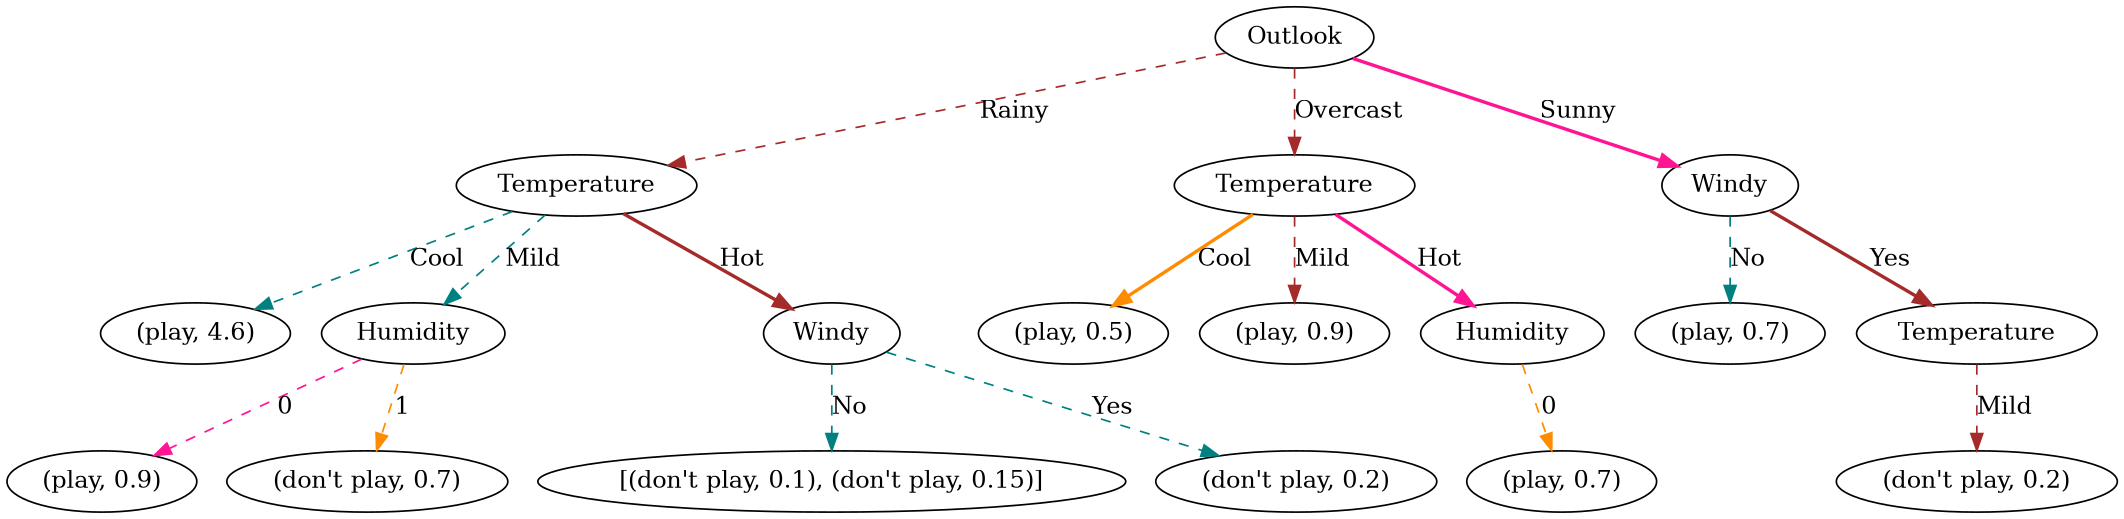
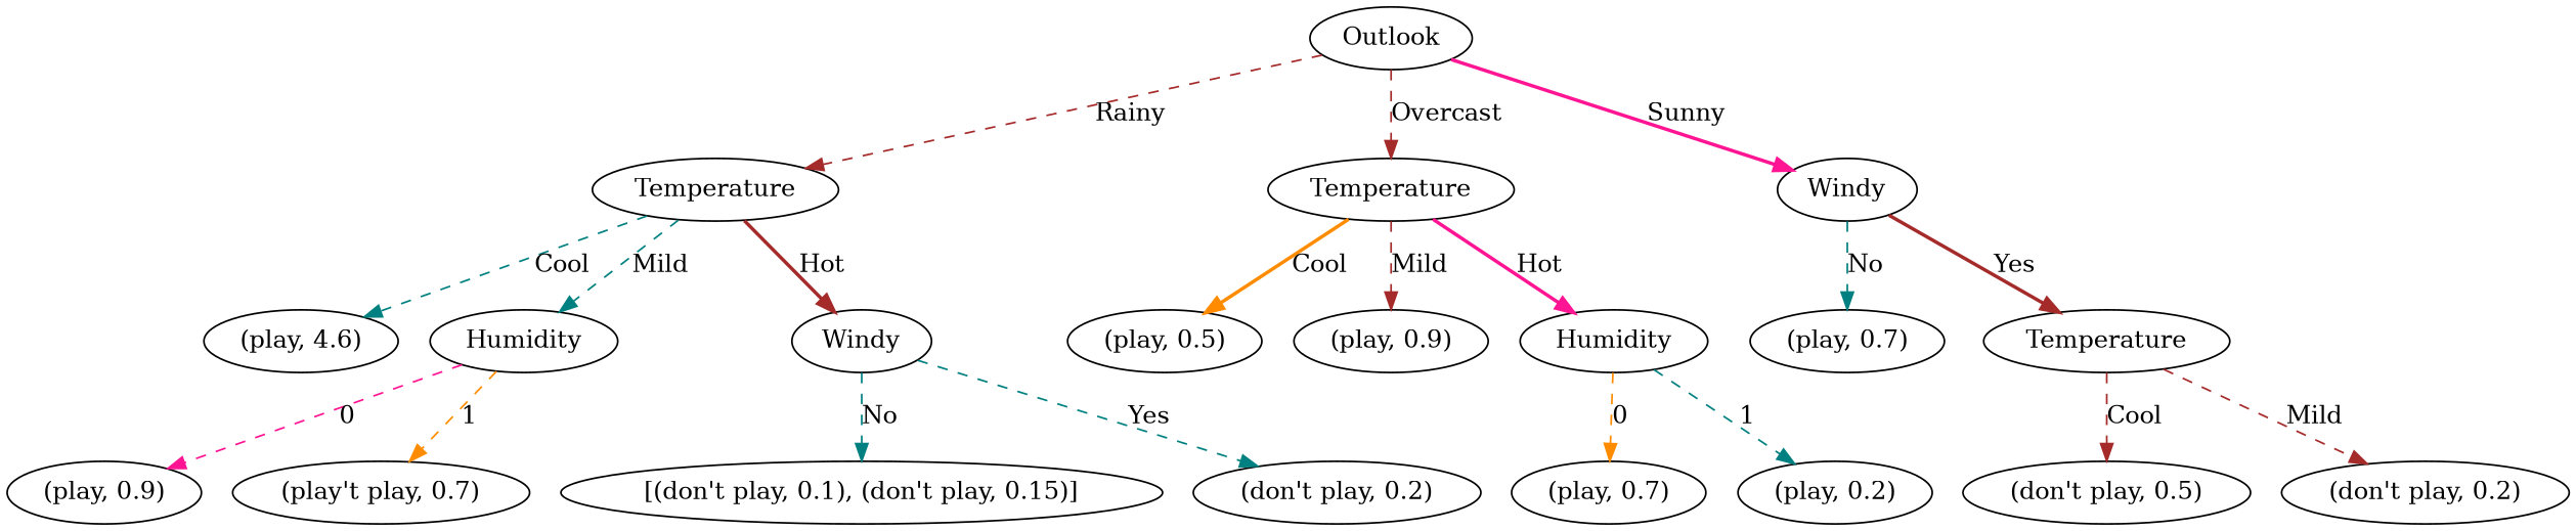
  digraph {
    edge [color=brown style=dashed]
    n1 [label=Outlook]
    n2 [label=Temperature]
    n3 [label=Temperature]
    n4 [label=Windy]
    n5 [label="(play, 4.6)"]
    n6 [label=Humidity]
    n7 [label=Windy]
    n8 [label="(play, 0.5)"]
    n9 [label="(play, 0.9)"]
    n10 [label=Humidity]
    n11 [label="(play, 0.7)"]
    n12 [label=Temperature]
    n13 [label="(play, 0.9)"]
-   n14 [label="(don't play, 0.7)"]
+   n14 [label="(play't play, 0.7)"]
    n15 [label="[(don't play, 0.1), (don't play, 0.15)]"]
    n16 [label="(don't play, 0.2)"]
    n17 [label="(play, 0.7)"]
+   n18 [label="(play, 0.2)"]
+   n19 [label="(don't play, 0.5)"]
    n20 [label="(don't play, 0.2)"]
    n1 -> n2 [label=Rainy]
    n1 -> n3 [label=Overcast]
    n1 -> n4 [color=deeppink label=Sunny style=bold]
    n2 -> n5 [color=teal label=Cool]
    n2 -> n6 [color=teal label=Mild]
    n2 -> n7 [label=Hot style=bold]
    n3 -> n8 [color=darkorange label=Cool style=bold]
    n3 -> n9 [label=Mild]
    n3 -> n10 [color=deeppink label=Hot style=bold]
    n4 -> n11 [color=teal label=No]
    n4 -> n12 [label=Yes style=bold]
    n6 -> n13 [color=deeppink label=0]
    n6 -> n14 [color=darkorange label=1]
    n7 -> n15 [color=teal label=No]
    n7 -> n16 [color=teal label=Yes]
    n10 -> n17 [color=darkorange label=0]
+   n10 -> n18 [color=teal label=1]
+   n12 -> n19 [label=Cool]
    n12 -> n20 [label=Mild]
  }
